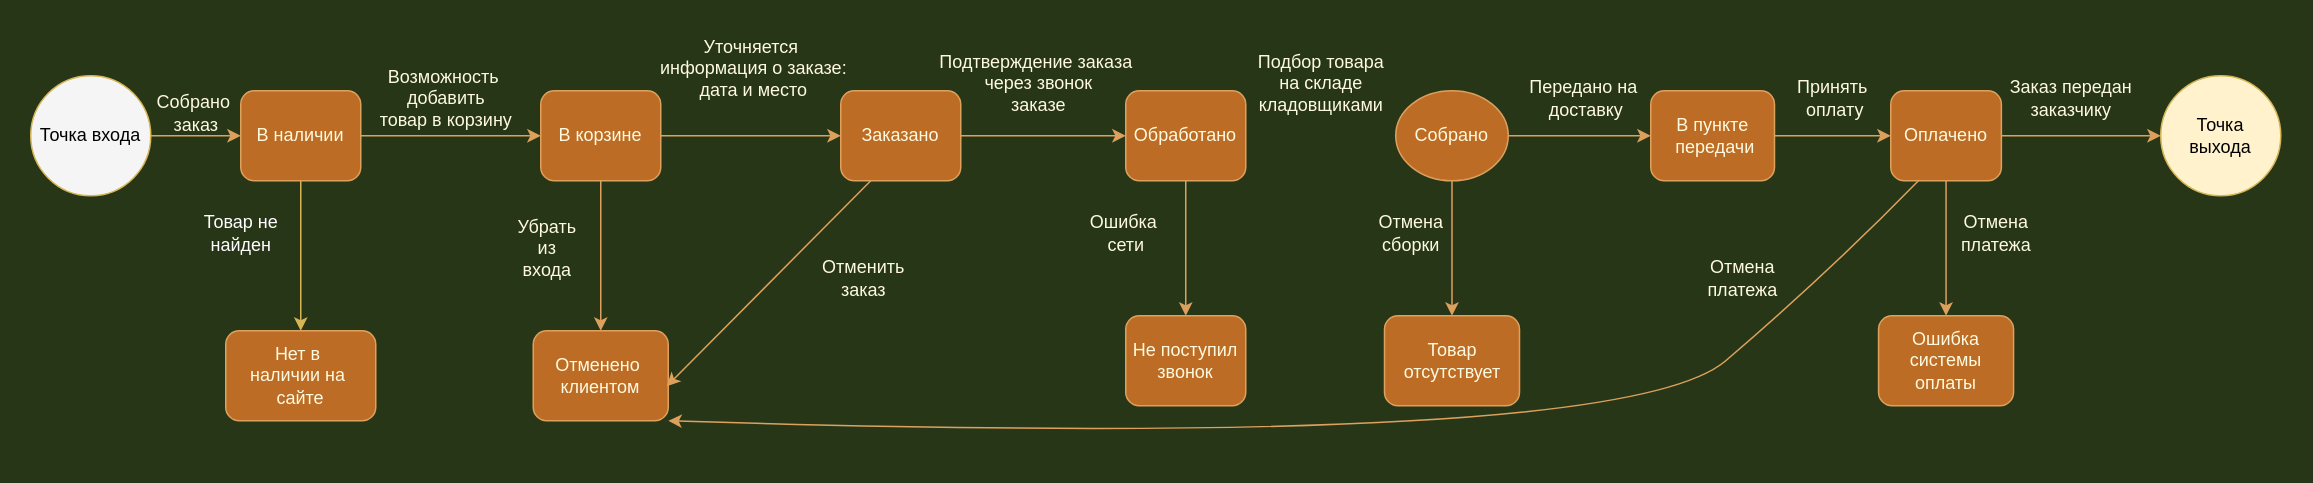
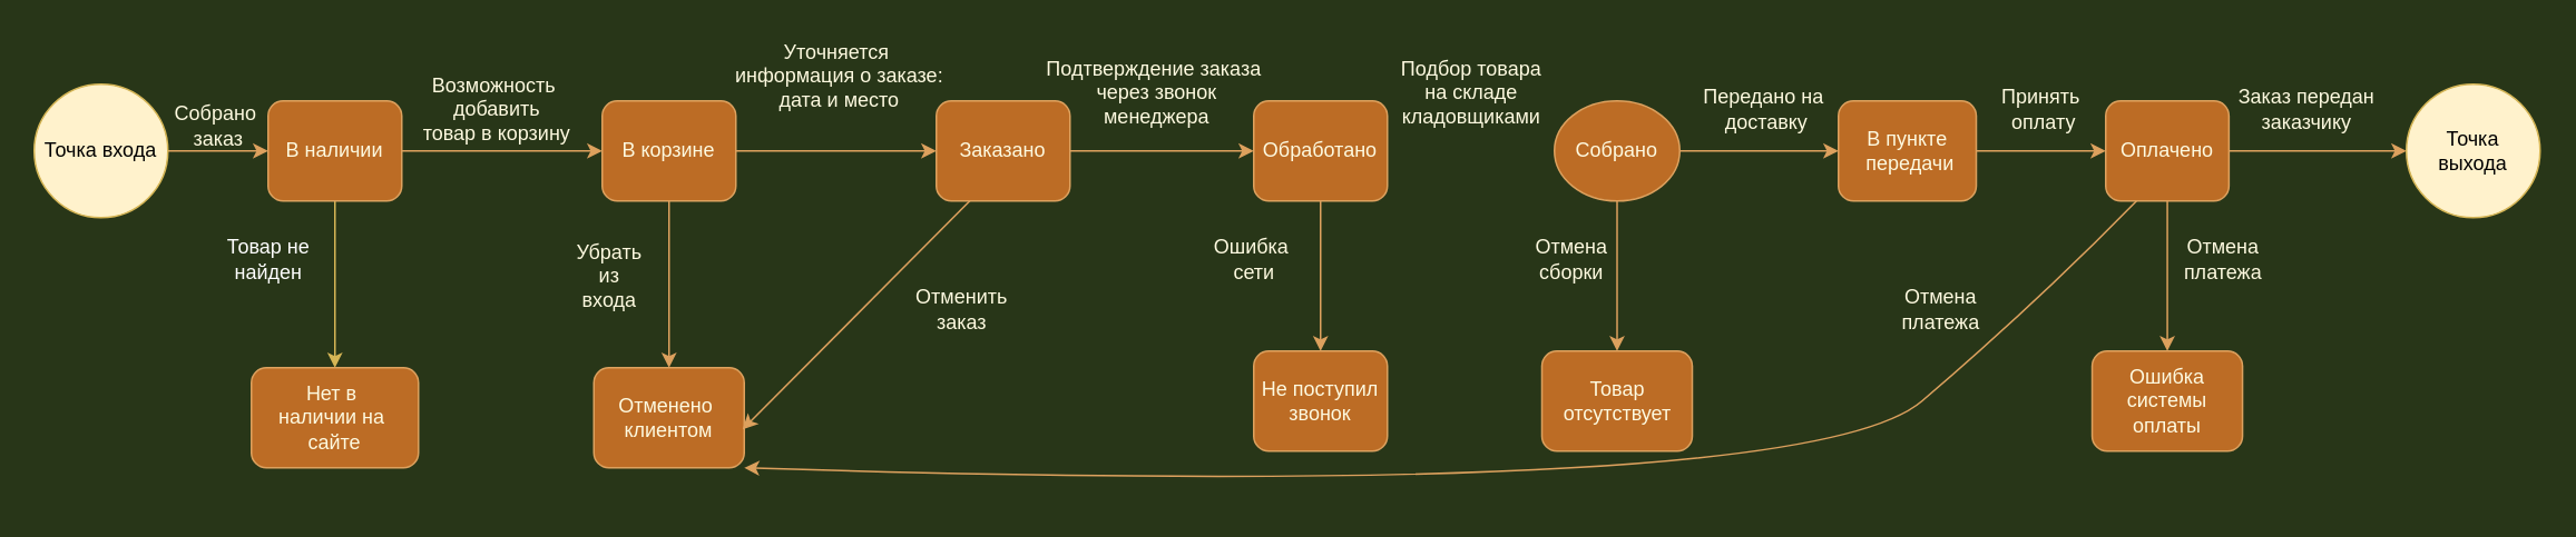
  <mxCell id="0" />
  <mxCell id="1" parent="0" />
  <mxCell id="2" value="" style="edgeStyle=orthogonalEdgeStyle;orthogonalLoop=1;jettySize=auto;html=1;labelBackgroundColor=#283618;strokeColor=#DDA15E;fontColor=#FEFAE0;curved=1;" parent="1" source="3" target="6" edge="1"><mxGeometry relative="1" as="geometry" /></mxCell>
- <mxCell id="3" value="Точка входа" style="ellipse;whiteSpace=wrap;html=1;aspect=fixed;fillColor=#f5f5f5;strokeColor=#d6b656;rounded=1;" parent="1" vertex="1"><mxGeometry x="20" y="50" width="80" height="80" as="geometry" /></mxCell>
+ <mxCell id="3" value="Точка входа" style="ellipse;whiteSpace=wrap;html=1;aspect=fixed;fillColor=#fff2cc;strokeColor=#d6b656;rounded=1;" parent="1" vertex="1"><mxGeometry x="20" y="50" width="80" height="80" as="geometry" /></mxCell>
  <mxCell id="4" value="" style="edgeStyle=orthogonalEdgeStyle;orthogonalLoop=1;jettySize=auto;html=1;labelBackgroundColor=#283618;strokeColor=#DDA15E;fontColor=#FEFAE0;curved=1;" parent="1" source="6" target="10" edge="1"><mxGeometry relative="1" as="geometry" /></mxCell>
  <mxCell id="5" value="" style="edgeStyle=orthogonalEdgeStyle;rounded=0;orthogonalLoop=1;jettySize=auto;html=1;fillColor=#fff2cc;strokeColor=#d6b656;" edge="1" parent="1" source="6" target="43"><mxGeometry relative="1" as="geometry" /></mxCell>
  <mxCell id="6" value="В наличии" style="whiteSpace=wrap;html=1;fillColor=#BC6C25;strokeColor=#DDA15E;fontColor=#FEFAE0;rounded=1;" parent="1" vertex="1"><mxGeometry x="160" y="60" width="80" height="60" as="geometry" /></mxCell>
  <mxCell id="7" value="Собрано&amp;nbsp;&lt;br&gt;заказ" style="text;html=1;align=center;verticalAlign=middle;resizable=0;points=[];autosize=1;fontColor=#FEFAE0;rounded=1;" parent="1" vertex="1"><mxGeometry x="100" y="60" width="60" height="30" as="geometry" /></mxCell>
  <mxCell id="8" value="" style="edgeStyle=orthogonalEdgeStyle;orthogonalLoop=1;jettySize=auto;html=1;labelBackgroundColor=#283618;strokeColor=#DDA15E;fontColor=#FEFAE0;curved=1;" parent="1" source="10" target="12" edge="1"><mxGeometry relative="1" as="geometry" /></mxCell>
  <mxCell id="9" value="" style="edgeStyle=orthogonalEdgeStyle;orthogonalLoop=1;jettySize=auto;html=1;labelBackgroundColor=#283618;strokeColor=#DDA15E;fontColor=#FEFAE0;curved=1;" parent="1" source="10" target="31" edge="1"><mxGeometry relative="1" as="geometry" /></mxCell>
  <mxCell id="10" value="В корзине" style="whiteSpace=wrap;html=1;fillColor=#BC6C25;strokeColor=#DDA15E;fontColor=#FEFAE0;rounded=1;" parent="1" vertex="1"><mxGeometry x="360" y="60" width="80" height="60" as="geometry" /></mxCell>
  <mxCell id="11" value="" style="edgeStyle=orthogonalEdgeStyle;orthogonalLoop=1;jettySize=auto;html=1;labelBackgroundColor=#283618;strokeColor=#DDA15E;fontColor=#FEFAE0;curved=1;" parent="1" source="12" target="16" edge="1"><mxGeometry relative="1" as="geometry" /></mxCell>
  <mxCell id="12" value="Заказано" style="whiteSpace=wrap;html=1;fillColor=#BC6C25;strokeColor=#DDA15E;fontColor=#FEFAE0;rounded=1;" parent="1" vertex="1"><mxGeometry x="560" y="60" width="80" height="60" as="geometry" /></mxCell>
  <mxCell id="13" value="Возможность&lt;br&gt;&amp;nbsp;добавить&lt;br&gt;&amp;nbsp;товар в корзину" style="text;html=1;align=center;verticalAlign=middle;resizable=0;points=[];autosize=1;fontColor=#FEFAE0;rounded=1;" parent="1" vertex="1"><mxGeometry x="240" y="40" width="110" height="50" as="geometry" /></mxCell>
  <mxCell id="14" value="Уточняется&lt;br&gt;&amp;nbsp;информация о заказе:&lt;br&gt;&amp;nbsp;дата и место" style="text;html=1;align=center;verticalAlign=middle;resizable=0;points=[];autosize=1;fontColor=#FEFAE0;rounded=1;" parent="1" vertex="1"><mxGeometry x="430" y="20" width="140" height="50" as="geometry" /></mxCell>
  <mxCell id="15" value="" style="edgeStyle=orthogonalEdgeStyle;orthogonalLoop=1;jettySize=auto;html=1;labelBackgroundColor=#283618;strokeColor=#DDA15E;fontColor=#FEFAE0;curved=1;" parent="1" source="16" target="35" edge="1"><mxGeometry relative="1" as="geometry" /></mxCell>
  <mxCell id="16" value="Обработано" style="whiteSpace=wrap;html=1;fillColor=#BC6C25;strokeColor=#DDA15E;fontColor=#FEFAE0;rounded=1;" parent="1" vertex="1"><mxGeometry x="750" y="60" width="80" height="60" as="geometry" /></mxCell>
- <mxCell id="17" value="Подтверждение заказа&lt;br&gt;&amp;nbsp;через звонок&lt;br&gt;&amp;nbsp;заказе" style="text;html=1;align=center;verticalAlign=middle;resizable=0;points=[];autosize=1;fontColor=#FEFAE0;rounded=1;" parent="1" vertex="1"><mxGeometry x="620" y="30" width="140" height="50" as="geometry" /></mxCell>
+ <mxCell id="17" value="Подтверждение заказа&lt;br&gt;&amp;nbsp;через звонок&lt;br&gt;&amp;nbsp;менеджера" style="text;html=1;align=center;verticalAlign=middle;resizable=0;points=[];autosize=1;fontColor=#FEFAE0;rounded=1;" parent="1" vertex="1"><mxGeometry x="620" y="30" width="140" height="50" as="geometry" /></mxCell>
  <mxCell id="18" value="" style="edgeStyle=orthogonalEdgeStyle;orthogonalLoop=1;jettySize=auto;html=1;labelBackgroundColor=#283618;strokeColor=#DDA15E;fontColor=#FEFAE0;curved=1;" parent="1" source="20" target="23" edge="1"><mxGeometry relative="1" as="geometry" /></mxCell>
  <mxCell id="19" value="" style="edgeStyle=orthogonalEdgeStyle;orthogonalLoop=1;jettySize=auto;html=1;labelBackgroundColor=#283618;strokeColor=#DDA15E;fontColor=#FEFAE0;curved=1;" parent="1" source="20" target="37" edge="1"><mxGeometry relative="1" as="geometry" /></mxCell>
  <mxCell id="20" value="Собрано" style="ellipse;whiteSpace=wrap;html=1;fillColor=#BC6C25;strokeColor=#DDA15E;fontColor=#FEFAE0;" parent="1" vertex="1"><mxGeometry x="930" y="60" width="75" height="60" as="geometry" /></mxCell>
  <mxCell id="21" value="Подбор товара &lt;br&gt;на складе &lt;br&gt;кладовщиками" style="text;html=1;align=center;verticalAlign=middle;resizable=0;points=[];autosize=1;fontColor=#FEFAE0;rounded=1;" parent="1" vertex="1"><mxGeometry x="830" y="30" width="100" height="50" as="geometry" /></mxCell>
  <mxCell id="22" value="" style="edgeStyle=orthogonalEdgeStyle;orthogonalLoop=1;jettySize=auto;html=1;labelBackgroundColor=#283618;strokeColor=#DDA15E;fontColor=#FEFAE0;curved=1;" parent="1" source="23" target="26" edge="1"><mxGeometry relative="1" as="geometry" /></mxCell>
  <mxCell id="23" value="В пункте&lt;br&gt;&amp;nbsp;передачи" style="whiteSpace=wrap;html=1;fillColor=#BC6C25;strokeColor=#DDA15E;fontColor=#FEFAE0;rounded=1;" parent="1" vertex="1"><mxGeometry x="1100" y="60" width="82.5" height="60" as="geometry" /></mxCell>
  <mxCell id="24" value="" style="edgeStyle=orthogonalEdgeStyle;orthogonalLoop=1;jettySize=auto;html=1;labelBackgroundColor=#283618;strokeColor=#DDA15E;fontColor=#FEFAE0;curved=1;" parent="1" source="26" edge="1"><mxGeometry relative="1" as="geometry"><mxPoint x="1440" y="90" as="targetPoint" /></mxGeometry></mxCell>
  <mxCell id="25" value="" style="edgeStyle=orthogonalEdgeStyle;orthogonalLoop=1;jettySize=auto;html=1;labelBackgroundColor=#283618;strokeColor=#DDA15E;fontColor=#FEFAE0;curved=1;" parent="1" source="26" target="38" edge="1"><mxGeometry relative="1" as="geometry" /></mxCell>
  <mxCell id="26" value="Оплачено" style="whiteSpace=wrap;html=1;fillColor=#BC6C25;strokeColor=#DDA15E;fontColor=#FEFAE0;rounded=1;" parent="1" vertex="1"><mxGeometry x="1260" y="60" width="73.75" height="60" as="geometry" /></mxCell>
  <mxCell id="27" value="Передано на&lt;br&gt;&amp;nbsp;доставку" style="text;html=1;align=center;verticalAlign=middle;resizable=0;points=[];autosize=1;fontColor=#FEFAE0;rounded=1;" parent="1" vertex="1"><mxGeometry x="1010" y="50" width="90" height="30" as="geometry" /></mxCell>
  <mxCell id="28" value="Принять&lt;br&gt;&amp;nbsp;оплату" style="text;html=1;align=center;verticalAlign=middle;resizable=0;points=[];autosize=1;fontColor=#FEFAE0;rounded=1;" parent="1" vertex="1"><mxGeometry x="1191" y="50" width="60" height="30" as="geometry" /></mxCell>
  <mxCell id="29" value="&lt;span&gt;Заказ передан&lt;/span&gt;&lt;br&gt;&lt;span&gt;заказчику&lt;/span&gt;" style="text;html=1;align=center;verticalAlign=middle;resizable=0;points=[];autosize=1;fontColor=#FEFAE0;rounded=1;" parent="1" vertex="1"><mxGeometry x="1330" y="50" width="100" height="30" as="geometry" /></mxCell>
  <mxCell id="30" value="Точка &lt;br&gt;выхода" style="ellipse;whiteSpace=wrap;html=1;aspect=fixed;fillColor=#fff2cc;strokeColor=#d6b656;rounded=1;" parent="1" vertex="1"><mxGeometry x="1440" y="50" width="80" height="80" as="geometry" /></mxCell>
  <mxCell id="31" value="Отменено&amp;nbsp;&lt;br&gt;клиентом" style="whiteSpace=wrap;html=1;fillColor=#BC6C25;strokeColor=#DDA15E;fontColor=#FEFAE0;rounded=1;" parent="1" vertex="1"><mxGeometry x="355" y="220" width="90" height="60" as="geometry" /></mxCell>
  <mxCell id="32" value="Убрать&lt;br&gt;из&lt;br&gt;входа" style="text;html=1;align=center;verticalAlign=middle;resizable=0;points=[];autosize=1;fontColor=#FEFAE0;rounded=1;" parent="1" vertex="1"><mxGeometry x="334" y="140" width="60" height="50" as="geometry" /></mxCell>
  <mxCell id="33" value="" style="endArrow=classic;html=1;exitX=0.25;exitY=1;exitDx=0;exitDy=0;entryX=0.989;entryY=0.617;entryDx=0;entryDy=0;entryPerimeter=0;labelBackgroundColor=#283618;strokeColor=#DDA15E;fontColor=#FEFAE0;curved=1;" parent="1" source="12" target="31" edge="1"><mxGeometry width="50" height="50" relative="1" as="geometry"><mxPoint x="490" y="160" as="sourcePoint" /><mxPoint x="490" y="220" as="targetPoint" /></mxGeometry></mxCell>
  <mxCell id="34" value="Отменить&lt;br&gt;заказ" style="text;html=1;align=center;verticalAlign=middle;resizable=0;points=[];autosize=1;fontColor=#FEFAE0;rounded=1;" parent="1" vertex="1"><mxGeometry x="540" y="170" width="70" height="30" as="geometry" /></mxCell>
  <mxCell id="35" value="Не поступил&lt;br&gt;звонок" style="whiteSpace=wrap;html=1;fillColor=#BC6C25;strokeColor=#DDA15E;fontColor=#FEFAE0;rounded=1;" parent="1" vertex="1"><mxGeometry x="750" y="210" width="80" height="60" as="geometry" /></mxCell>
  <mxCell id="36" value="Ошибка&amp;nbsp;&lt;br&gt;сети" style="text;html=1;align=center;verticalAlign=middle;resizable=0;points=[];autosize=1;fontColor=#FEFAE0;rounded=1;" parent="1" vertex="1"><mxGeometry x="720" y="140" width="60" height="30" as="geometry" /></mxCell>
  <mxCell id="37" value="Товар&lt;br&gt;отсутствует" style="whiteSpace=wrap;html=1;fillColor=#BC6C25;strokeColor=#DDA15E;fontColor=#FEFAE0;rounded=1;" parent="1" vertex="1"><mxGeometry x="922.5" y="210" width="90" height="60" as="geometry" /></mxCell>
  <mxCell id="38" value="Ошибка системы&lt;br&gt;оплаты" style="whiteSpace=wrap;html=1;fillColor=#BC6C25;strokeColor=#DDA15E;fontColor=#FEFAE0;rounded=1;" parent="1" vertex="1"><mxGeometry x="1251.88" y="210" width="90" height="60" as="geometry" /></mxCell>
  <mxCell id="39" value="Отмена&lt;br&gt;платежа" style="text;html=1;align=center;verticalAlign=middle;resizable=0;points=[];autosize=1;fontColor=#FEFAE0;rounded=1;" parent="1" vertex="1"><mxGeometry x="1300" y="140" width="60" height="30" as="geometry" /></mxCell>
  <mxCell id="40" value="" style="endArrow=classic;html=1;exitX=0.25;exitY=1;exitDx=0;exitDy=0;entryX=1;entryY=1;entryDx=0;entryDy=0;labelBackgroundColor=#283618;strokeColor=#DDA15E;fontColor=#FEFAE0;curved=1;" parent="1" source="26" target="31" edge="1"><mxGeometry width="50" height="50" relative="1" as="geometry"><mxPoint x="1320" y="200" as="sourcePoint" /><mxPoint x="450" y="280" as="targetPoint" /><Array as="points"><mxPoint x="1220" y="180" /><mxPoint x="1080" y="300" /></Array></mxGeometry></mxCell>
  <mxCell id="41" value="Отмена&lt;br&gt;платежа" style="text;html=1;align=center;verticalAlign=middle;resizable=0;points=[];autosize=1;fontColor=#FEFAE0;rounded=1;" parent="1" vertex="1"><mxGeometry x="1131" y="170" width="60" height="30" as="geometry" /></mxCell>
  <mxCell id="42" value="Отмена&lt;br&gt;сборки" style="text;html=1;align=center;verticalAlign=middle;resizable=0;points=[];autosize=1;fontColor=#FEFAE0;rounded=1;" parent="1" vertex="1"><mxGeometry x="910" y="140" width="60" height="30" as="geometry" /></mxCell>
  <mxCell id="43" value="Нет в&amp;nbsp;&lt;br&gt;наличии на&amp;nbsp;&lt;br&gt;сайте" style="whiteSpace=wrap;html=1;rounded=1;fontColor=#FEFAE0;strokeColor=#DDA15E;fillColor=#BC6C25;" vertex="1" parent="1"><mxGeometry x="150" y="220" width="100" height="60" as="geometry" /></mxCell>
  <mxCell id="44" value="&lt;font color=&quot;#ffffff&quot;&gt;Товар не&lt;br&gt;найден&lt;br&gt;&lt;/font&gt;" style="text;html=1;align=center;verticalAlign=middle;resizable=0;points=[];autosize=1;" vertex="1" parent="1"><mxGeometry x="130" y="140" width="60" height="30" as="geometry" /></mxCell>
